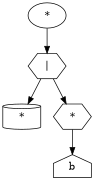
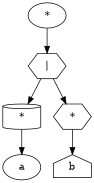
  digraph {
    node [shape=ellipse]
+   n1 [label=a]
    n2 [label="*" shape=cylinder]
    n3 [label=b shape=house]
    n4 [label="*" shape=hexagon]
    n5 [label="|" shape=hexagon]
    n6 [label="*"]
+   n2 -> n1
    n4 -> n3
    n5 -> n2
    n5 -> n4
    n6 -> n5
  }
